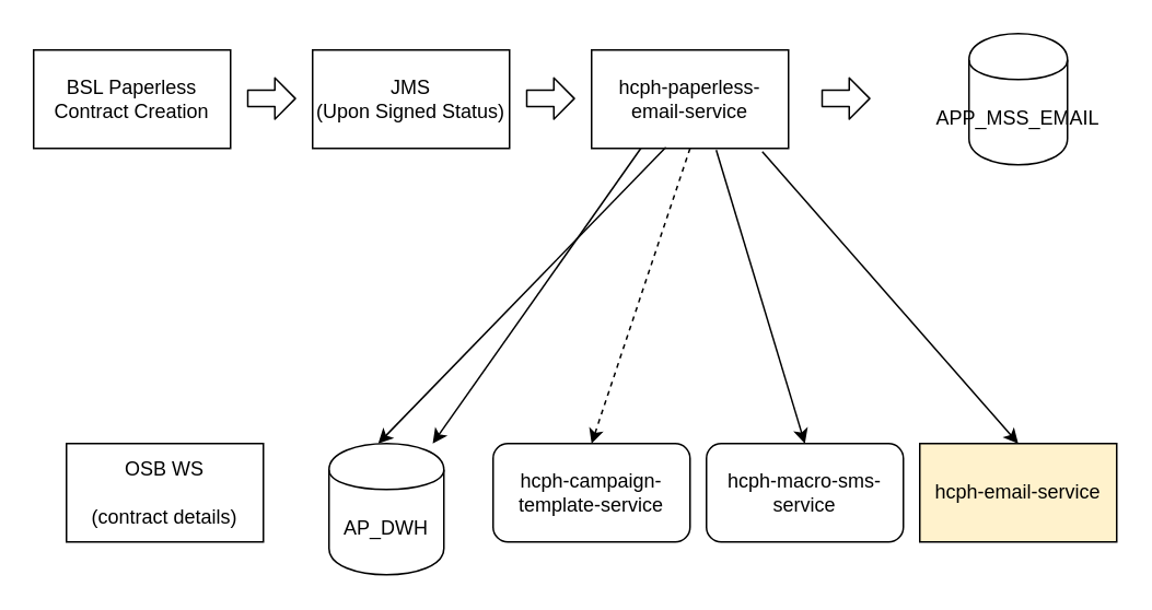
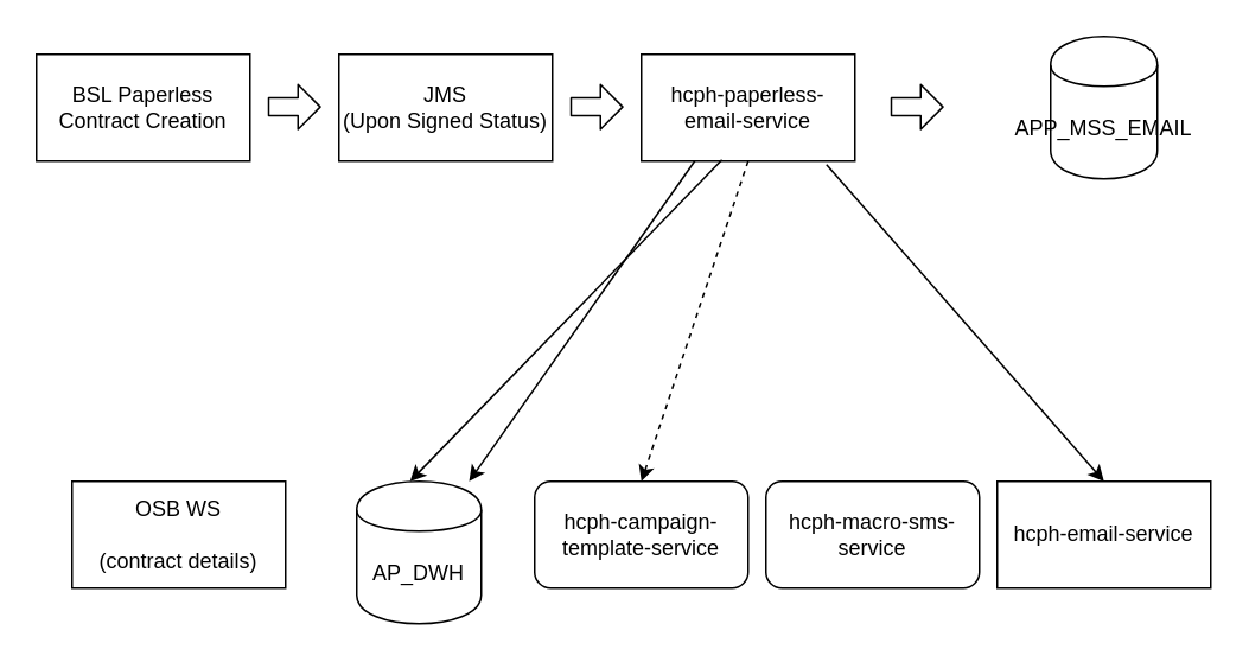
  <mxCell id="0" />
  <mxCell id="1" parent="0" />
  <mxCell id="2" value="BSL Paperless&lt;br&gt;Contract Creation" style="rounded=0;whiteSpace=wrap;html=1;" parent="1" vertex="1"><mxGeometry x="20" y="30" width="120" height="60" as="geometry" /></mxCell>
  <mxCell id="3" value="JMS&lt;br&gt;(Upon Signed Status)" style="rounded=0;whiteSpace=wrap;html=1;" parent="1" vertex="1"><mxGeometry x="190" y="30" width="120" height="60" as="geometry" /></mxCell>
  <mxCell id="4" value="hcph-paperless-email-service" style="rounded=0;whiteSpace=wrap;html=1;" parent="1" vertex="1"><mxGeometry x="360" y="30" width="120" height="60" as="geometry" /></mxCell>
  <mxCell id="5" value="hcph-macro-sms-service" style="whiteSpace=wrap;html=1;rounded=1;" parent="1" vertex="1"><mxGeometry x="430" y="270" width="120" height="60" as="geometry" /></mxCell>
  <mxCell id="6" value="OSB WS&lt;br&gt;&lt;br&gt;(contract details)&lt;br&gt;" style="rounded=0;whiteSpace=wrap;html=1;" parent="1" vertex="1"><mxGeometry x="40" y="270" width="120" height="60" as="geometry" /></mxCell>
  <mxCell id="7" value="" style="endArrow=classic;html=1;exitX=0.25;exitY=1;exitDx=0;exitDy=0;" parent="1" source="4" target="17" edge="1"><mxGeometry width="50" height="50" relative="1" as="geometry"><mxPoint x="380" y="180" as="sourcePoint" /><mxPoint x="270" y="240" as="targetPoint" /></mxGeometry></mxCell>
  <mxCell id="8" value="" style="endArrow=classic;html=1;exitX=0.377;exitY=0.99;exitDx=0;exitDy=0;entryX=0.5;entryY=0;entryDx=0;entryDy=0;exitPerimeter=0;" parent="1" source="4" edge="1"><mxGeometry width="50" height="50" relative="1" as="geometry"><mxPoint x="420" y="180" as="sourcePoint" /><mxPoint x="230" y="270" as="targetPoint" /></mxGeometry></mxCell>
- <mxCell id="9" value="" style="endArrow=classic;html=1;exitX=0.633;exitY=1.017;exitDx=0;exitDy=0;entryX=0.5;entryY=0;entryDx=0;entryDy=0;exitPerimeter=0;" parent="1" source="4" target="5" edge="1"><mxGeometry width="50" height="50" relative="1" as="geometry"><mxPoint x="420" y="180" as="sourcePoint" /><mxPoint x="290" y="260" as="targetPoint" /></mxGeometry></mxCell>
  <mxCell id="10" value="&lt;span&gt;hcph-campaign-template-service&lt;/span&gt;" style="whiteSpace=wrap;html=1;rounded=1;" parent="1" vertex="1"><mxGeometry x="300" y="270" width="120" height="60" as="geometry" /></mxCell>
  <mxCell id="11" value="" style="endArrow=classic;html=1;exitX=0.5;exitY=1;exitDx=0;exitDy=0;entryX=0.5;entryY=0;entryDx=0;entryDy=0;dashed=1;" parent="1" source="4" target="10" edge="1"><mxGeometry width="50" height="50" relative="1" as="geometry"><mxPoint x="415.24" y="179.4" as="sourcePoint" /><mxPoint x="320" y="320" as="targetPoint" /></mxGeometry></mxCell>
  <mxCell id="12" value="APP_MSS_EMAIL" style="shape=cylinder;whiteSpace=wrap;html=1;boundedLbl=1;backgroundOutline=1;" parent="1" vertex="1"><mxGeometry x="590" y="20" width="60" height="80" as="geometry" /></mxCell>
  <mxCell id="13" value="" style="shape=flexArrow;endArrow=classic;html=1;endWidth=14.167;endSize=3.833;" parent="1" edge="1"><mxGeometry width="50" height="50" relative="1" as="geometry"><mxPoint x="150" y="59.58" as="sourcePoint" /><mxPoint x="180" y="59.58" as="targetPoint" /></mxGeometry></mxCell>
  <mxCell id="14" value="" style="shape=flexArrow;endArrow=classic;html=1;endWidth=14.167;endSize=3.833;" parent="1" edge="1"><mxGeometry width="50" height="50" relative="1" as="geometry"><mxPoint x="320" y="59.58" as="sourcePoint" /><mxPoint x="350" y="59.58" as="targetPoint" /></mxGeometry></mxCell>
  <mxCell id="15" value="" style="shape=flexArrow;endArrow=classic;html=1;endWidth=14.167;endSize=3.833;" parent="1" edge="1"><mxGeometry width="50" height="50" relative="1" as="geometry"><mxPoint x="500" y="59.58" as="sourcePoint" /><mxPoint x="530" y="59.58" as="targetPoint" /></mxGeometry></mxCell>
- <mxCell id="16" value="&lt;span&gt;hcph-email-service&lt;/span&gt;" style="rounded=0;whiteSpace=wrap;html=1;fillColor=#fff2cc;" vertex="1" parent="1"><mxGeometry x="560" y="270" width="120" height="60" as="geometry" /></mxCell>
+ <mxCell id="16" value="&lt;span&gt;hcph-email-service&lt;/span&gt;" style="rounded=0;whiteSpace=wrap;html=1;" vertex="1" parent="1"><mxGeometry x="560" y="270" width="120" height="60" as="geometry" /></mxCell>
  <mxCell id="17" value="AP_DWH" style="shape=cylinder;whiteSpace=wrap;html=1;boundedLbl=1;backgroundOutline=1;" vertex="1" parent="1"><mxGeometry x="200" y="270" width="70" height="80" as="geometry" /></mxCell>
  <mxCell id="18" value="" style="endArrow=classic;html=1;exitX=0.867;exitY=1.033;exitDx=0;exitDy=0;entryX=0.5;entryY=0;entryDx=0;entryDy=0;exitPerimeter=0;" edge="1" parent="1" source="4" target="16"><mxGeometry width="50" height="50" relative="1" as="geometry"><mxPoint x="445.96" y="101.02" as="sourcePoint" /><mxPoint x="500" y="280" as="targetPoint" /></mxGeometry></mxCell>
